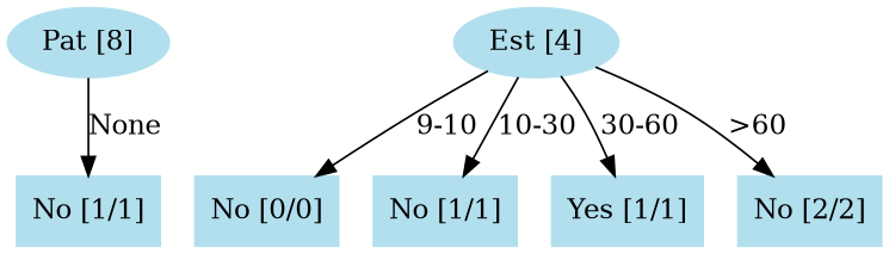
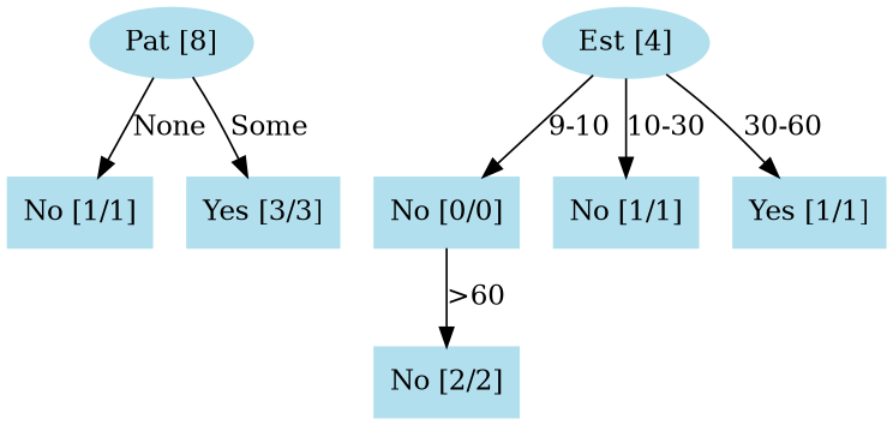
  digraph {
    node [color=lightblue2 style=filled shape=box]
    n1 [label="Pat [8]" shape=""]
    n2 [label="No [1/1]"]
+   n3 [label="Yes [3/3]"]
    n4 [label="Est [4]" shape=""]
    n5 [label="No [0/0]"]
    n6 [label="No [1/1]"]
    n7 [label="Yes [1/1]"]
    n8 [label="No [2/2]"]
    n1 -> n2 [label=None]
+   n1 -> n3 [label=Some]
    n4 -> n5 [label="9-10"]
    n4 -> n6 [label="10-30"]
    n4 -> n7 [label="30-60"]
-   n4 -> n8 [label=">60"]
+   n5 -> n8 [label=">60"]
  }
